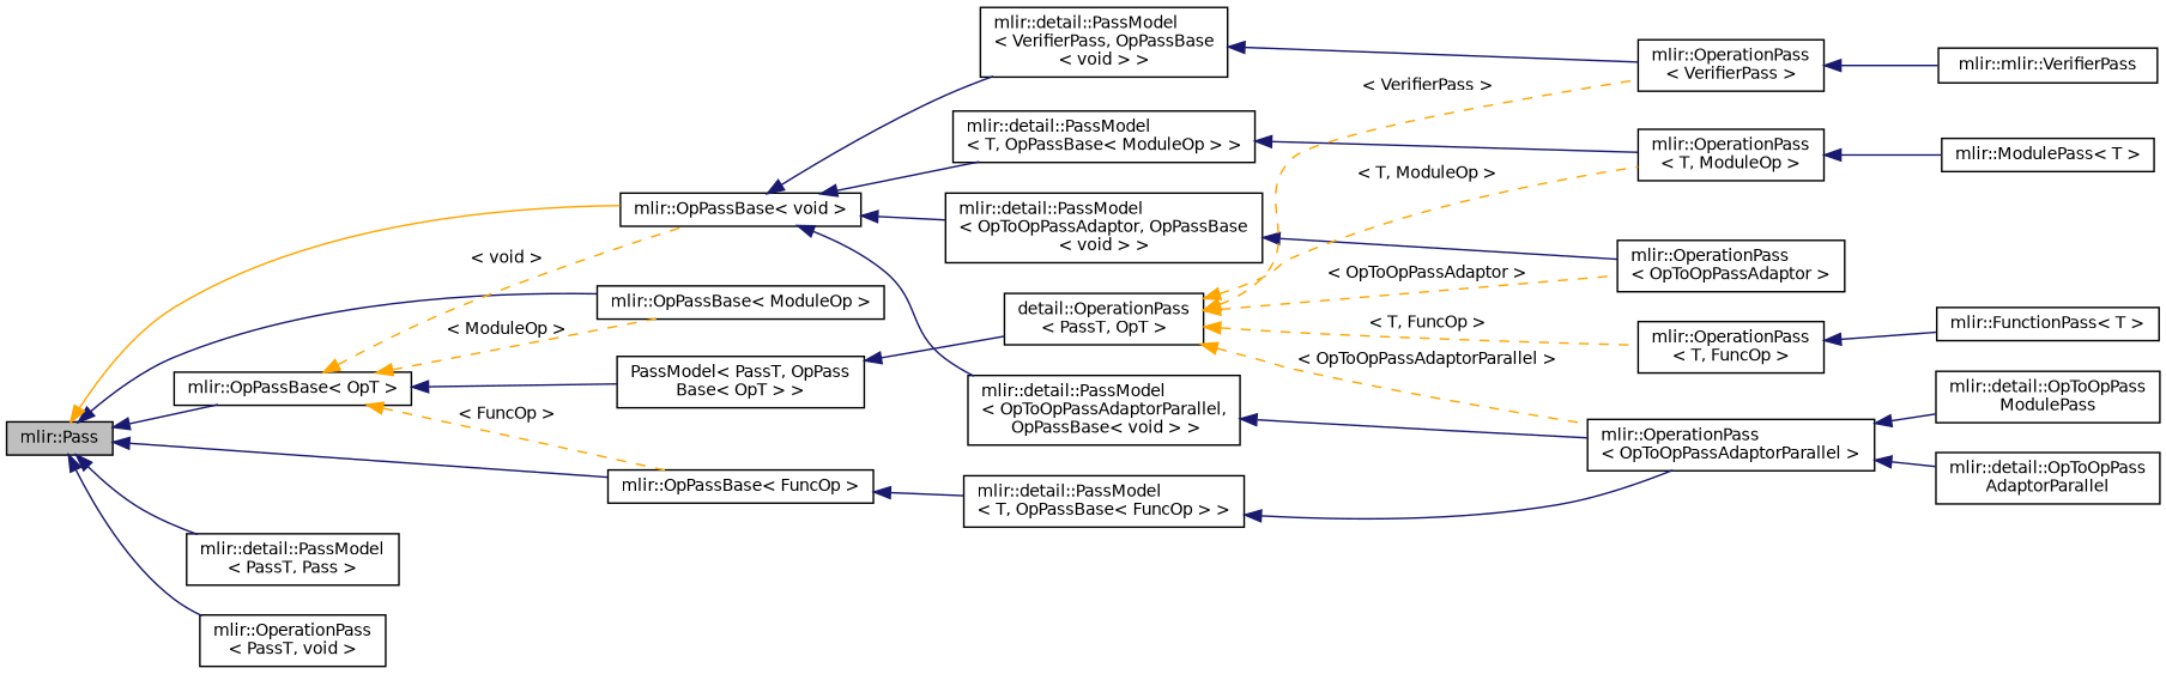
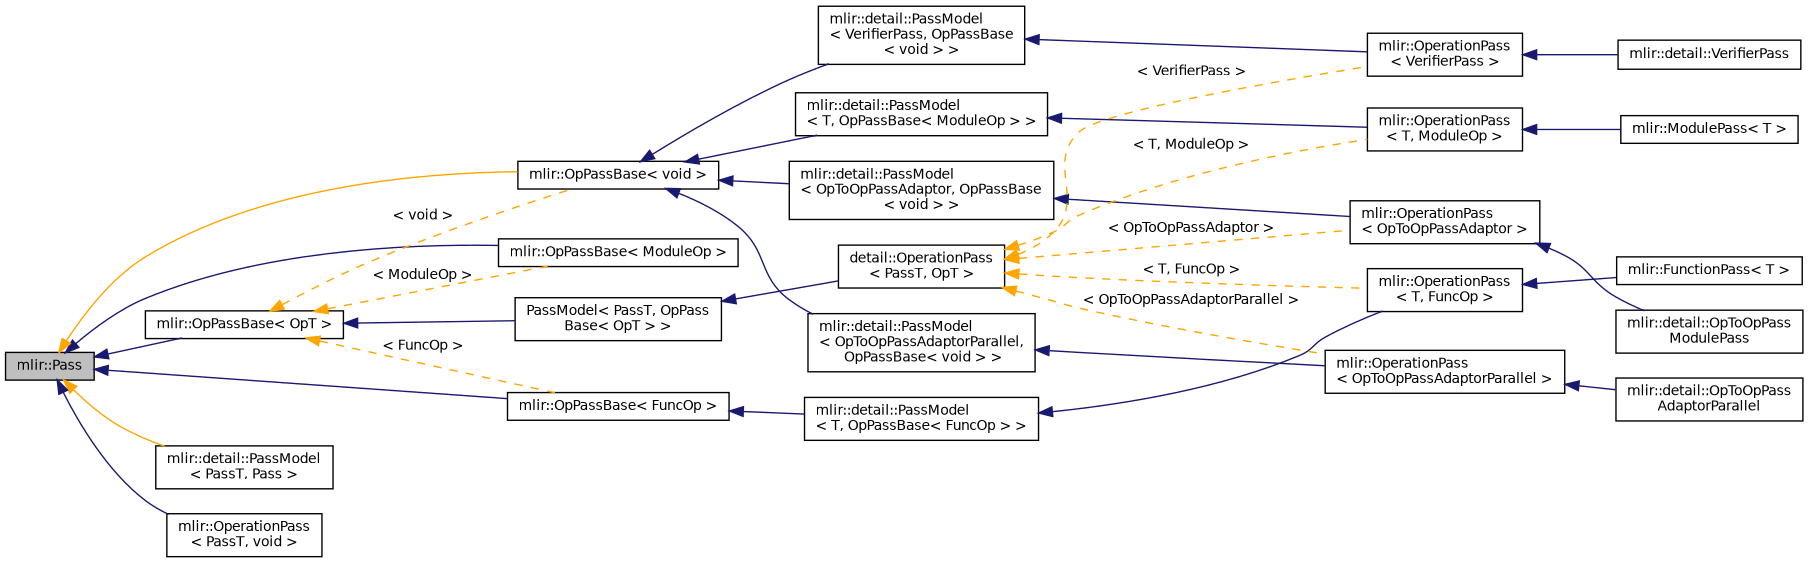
  digraph {
    rankdir=LR
    node [color=black fontname=Helvetica fontsize=10 shape=record]
    edge [color=midnightblue dir=back fontname=Helvetica fontsize=10 labelfontname=Helvetica labelfontsize=10 style=solid]
    n1 [fillcolor=grey75 fontcolor=black height=0.2 label="mlir::Pass" style=filled width=0.4]
    n2 [height=0.2 label="mlir::OpPassBase\< OpT \>" width=0.4]
    n3 [height=0.2 label="mlir::OpPassBase\< ModuleOp \>" width=0.4]
    n4 [height=0.2 label="mlir::OpPassBase\< void \>" width=0.4]
    n5 [height=0.2 label="mlir::OpPassBase\< FuncOp \>" width=0.4]
    n6 [height=0.2 label="mlir::detail::PassModel\l\< PassT, Pass \>" width=0.4]
    n7 [height=0.2 label="mlir::OperationPass\l\< PassT, void \>" width=0.4]
    n8 [height=0.2 label="PassModel\< PassT, OpPass\lBase\< OpT \> \>" width=0.4]
    n9 [height=0.2 label="mlir::detail::PassModel\l\< T, OpPassBase\< ModuleOp \> \>" width=0.4]
    n10 [height=0.2 label="mlir::detail::PassModel\l\< OpToOpPassAdaptor, OpPassBase\l\< void \> \>" width=0.4]
    n11 [height=0.2 label="mlir::detail::PassModel\l\< OpToOpPassAdaptorParallel,\l OpPassBase\< void \> \>" width=0.4]
    n12 [height=0.2 label="mlir::detail::PassModel\l\< VerifierPass, OpPassBase\l\< void \> \>" width=0.4]
    n13 [height=0.2 label="mlir::detail::PassModel\l\< T, OpPassBase\< FuncOp \> \>" width=0.4]
    n14 [height=0.2 label="detail::OperationPass\l\< PassT, OpT \>" width=0.4]
    n15 [height=0.2 label="mlir::OperationPass\l\< T, ModuleOp \>" width=0.4]
    n16 [height=0.2 label="mlir::OperationPass\l\< VerifierPass \>" width=0.4]
    n17 [height=0.2 label="mlir::OperationPass\l\< OpToOpPassAdaptorParallel \>" width=0.4]
    n18 [height=0.2 label="mlir::OperationPass\l\< T, FuncOp \>" width=0.4]
    n19 [height=0.2 label="mlir::OperationPass\l\< OpToOpPassAdaptor \>" width=0.4]
    n20 [height=0.2 label="mlir::ModulePass\< T \>" width=0.4]
-   n21 [height=0.2 label="mlir::mlir::VerifierPass" width=0.4]
+   n21 [height=0.2 label="mlir::detail::VerifierPass" width=0.4]
    n22 [height=0.2 label="mlir::detail::OpToOpPass\lAdaptorParallel" width=0.4]
    n23 [height=0.2 label="mlir::FunctionPass\< T \>" width=0.4]
    n24 [height=0.2 label="mlir::detail::OpToOpPass\lModulePass" width=0.4]
    n1 -> n2
    n1 -> n3
    n1 -> n4 [color=orange]
    n1 -> n5
-   n1 -> n6
+   n1 -> n6 [color=orange]
    n1 -> n7
    n2 -> n3 [color=orange label=" \< ModuleOp \>" style=dashed]
    n2 -> n4 [color=orange label=" \< void \>" style=dashed]
    n2 -> n5 [color=orange label=" \< FuncOp \>" style=dashed]
    n2 -> n8
    n4 -> n9
    n4 -> n10
    n4 -> n11
    n4 -> n12
    n5 -> n13
    n8 -> n14
    n9 -> n15
    n10 -> n19
    n11 -> n17
    n12 -> n16
-   n13 -> n17
+   n13 -> n18
    n14 -> n15 [color=orange label=" \< T, ModuleOp \>" style=dashed]
    n14 -> n16 [color=orange label=" \< VerifierPass \>" style=dashed]
    n14 -> n17 [color=orange label=" \< OpToOpPassAdaptorParallel \>" style=dashed]
    n14 -> n18 [color=orange label=" \< T, FuncOp \>" style=dashed]
    n14 -> n19 [color=orange label=" \< OpToOpPassAdaptor \>" style=dashed]
    n15 -> n20
    n16 -> n21
    n17 -> n22
    n18 -> n23
-   n17 -> n24
+   n19 -> n24
  }
